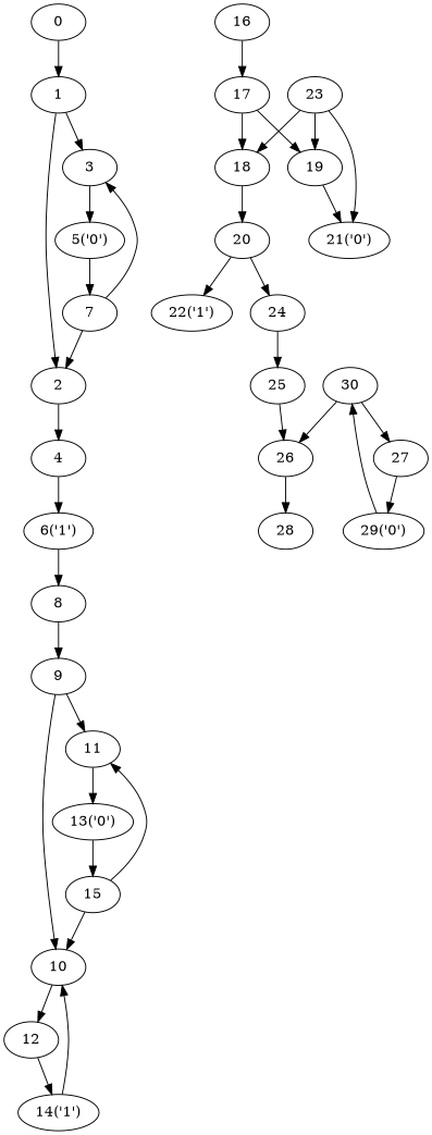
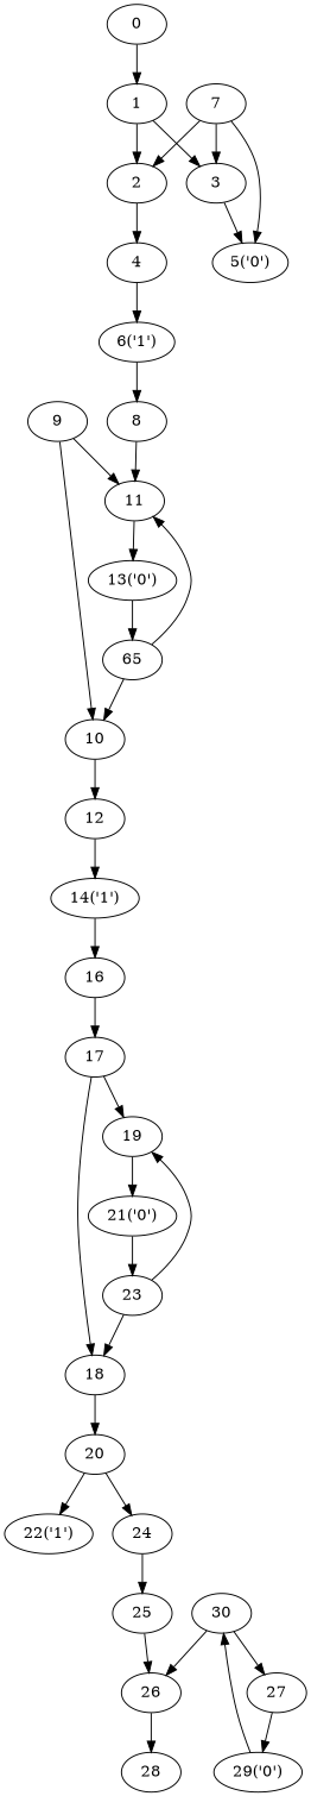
  digraph {
    0
    1
    2
    3
    4
    n6 [label="5('0')"]
    n7 [label="6('1')"]
    7
    8
    9
    10
    11
    12
    n14 [label="13('0')"]
    n15 [label="14('1')"]
-   15
+   15 [label=65]
    16
    17
    18
    19
    20
    n22 [label="21('0')"]
    n23 [label="22('1')"]
    24
    23
    25
    26
    28
    n29 [label="29('0')"]
    27
    30
    0 -> 1
    1 -> 2
    1 -> 3
    2 -> 4
    3 -> n6
    4 -> n7
-   n6 -> 7
+   7 -> n6
    n7 -> 8
    7 -> 2
    7 -> 3
-   8 -> 9
+   8 -> 11
    9 -> 10
    9 -> 11
    10 -> 12
    11 -> n14
    12 -> n15
    n14 -> 15
-   n15 -> 10
+   n15 -> 16
    15 -> 10
    15 -> 11
    16 -> 17
    17 -> 18
    17 -> 19
    18 -> 20
    19 -> n22
    20 -> n23
    20 -> 24
-   23 -> n22
+   n22 -> 23
    24 -> 25
    23 -> 18
    23 -> 19
    25 -> 26
    26 -> 28
    n29 -> 30
    27 -> n29
    30 -> 26
    30 -> 27
  }
